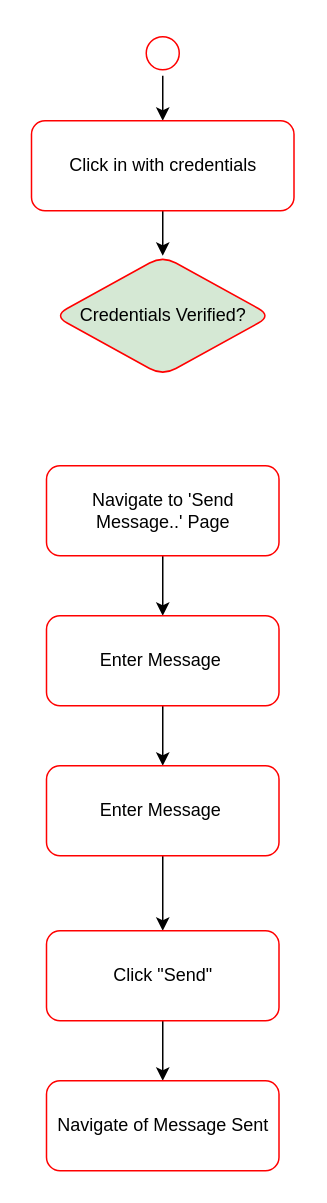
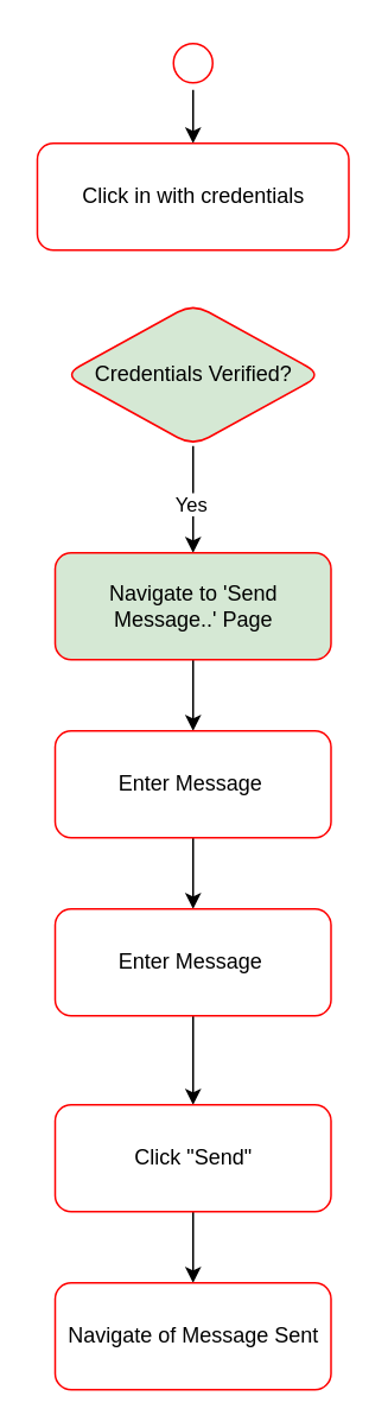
  <mxCell id="0" />
  <mxCell id="1" parent="0" />
  <mxCell id="2" value="" style="edgeStyle=orthogonalEdgeStyle;rounded=0;orthogonalLoop=1;jettySize=auto;html=1;" edge="1" parent="1" source="3" target="5"><mxGeometry relative="1" as="geometry" /></mxCell>
  <mxCell id="3" value="" style="ellipse;html=1;shape=startState;fillColor=#FFFFFF;strokeColor=#ff0000;" vertex="1" parent="1"><mxGeometry x="93" y="20" width="30" height="30" as="geometry" /></mxCell>
- <mxCell id="4" value="" style="edgeStyle=orthogonalEdgeStyle;rounded=0;orthogonalLoop=1;jettySize=auto;html=1;" edge="1" parent="1" source="5" target="8"><mxGeometry relative="1" as="geometry" /></mxCell>
  <mxCell id="5" value="Click in with credentials" style="rounded=1;whiteSpace=wrap;html=1;fillColor=#FFFFFF;strokeColor=#ff0000;" vertex="1" parent="1"><mxGeometry x="20.5" y="80" width="175" height="60" as="geometry" /></mxCell>
+ <mxCell id="6" value="" style="edgeStyle=orthogonalEdgeStyle;rounded=0;orthogonalLoop=1;jettySize=auto;html=1;" edge="1" parent="1" source="8" target="10"><mxGeometry relative="1" as="geometry" /></mxCell>
+ <mxCell id="7" value="Yes" style="edgeLabel;html=1;align=center;verticalAlign=middle;resizable=0;points=[];" vertex="1" connectable="0" parent="6"><mxGeometry x="0.067" y="-2" relative="1" as="geometry"><mxPoint as="offset" /></mxGeometry></mxCell>
  <mxCell id="8" value="Credentials Verified?" style="rhombus;whiteSpace=wrap;html=1;fillColor=#d5e8d4;strokeColor=#ff0000;rounded=1;" vertex="1" parent="1"><mxGeometry x="35.5" y="170" width="145" height="80" as="geometry" /></mxCell>
  <mxCell id="9" value="" style="edgeStyle=orthogonalEdgeStyle;rounded=0;orthogonalLoop=1;jettySize=auto;html=1;" edge="1" parent="1" source="10" target="12"><mxGeometry relative="1" as="geometry" /></mxCell>
- <mxCell id="10" value="Navigate to 'Send Message..' Page" style="whiteSpace=wrap;html=1;fillColor=#FFFFFF;strokeColor=#ff0000;rounded=1;" vertex="1" parent="1"><mxGeometry x="30.5" y="310" width="155" height="60" as="geometry" /></mxCell>
+ <mxCell id="10" value="Navigate to 'Send Message..' Page" style="whiteSpace=wrap;html=1;fillColor=#d5e8d4;strokeColor=#ff0000;rounded=1;" vertex="1" parent="1"><mxGeometry x="30.5" y="310" width="155" height="60" as="geometry" /></mxCell>
  <mxCell id="11" value="" style="edgeStyle=orthogonalEdgeStyle;rounded=0;orthogonalLoop=1;jettySize=auto;html=1;" edge="1" parent="1" source="12" target="14"><mxGeometry relative="1" as="geometry" /></mxCell>
  <mxCell id="12" value="Enter Message&amp;nbsp;" style="whiteSpace=wrap;html=1;fillColor=#FFFFFF;strokeColor=#ff0000;rounded=1;" vertex="1" parent="1"><mxGeometry x="30.5" y="410" width="155" height="60" as="geometry" /></mxCell>
  <mxCell id="13" value="" style="edgeStyle=orthogonalEdgeStyle;rounded=0;orthogonalLoop=1;jettySize=auto;html=1;" edge="1" parent="1" source="14" target="16"><mxGeometry relative="1" as="geometry" /></mxCell>
  <mxCell id="14" value="Enter Message&amp;nbsp;" style="whiteSpace=wrap;html=1;fillColor=#FFFFFF;strokeColor=#ff0000;rounded=1;" vertex="1" parent="1"><mxGeometry x="30.5" y="510" width="155" height="60" as="geometry" /></mxCell>
  <mxCell id="15" value="" style="edgeStyle=orthogonalEdgeStyle;rounded=0;orthogonalLoop=1;jettySize=auto;html=1;" edge="1" parent="1" source="16" target="17"><mxGeometry relative="1" as="geometry" /></mxCell>
  <mxCell id="16" value="Click &quot;Send&quot;" style="whiteSpace=wrap;html=1;fillColor=#FFFFFF;strokeColor=#ff0000;rounded=1;" vertex="1" parent="1"><mxGeometry x="30.5" y="620" width="155" height="60" as="geometry" /></mxCell>
  <mxCell id="17" value="Navigate of Message Sent" style="whiteSpace=wrap;html=1;fillColor=#FFFFFF;strokeColor=#ff0000;rounded=1;" vertex="1" parent="1"><mxGeometry x="30.5" y="720" width="155" height="60" as="geometry" /></mxCell>
